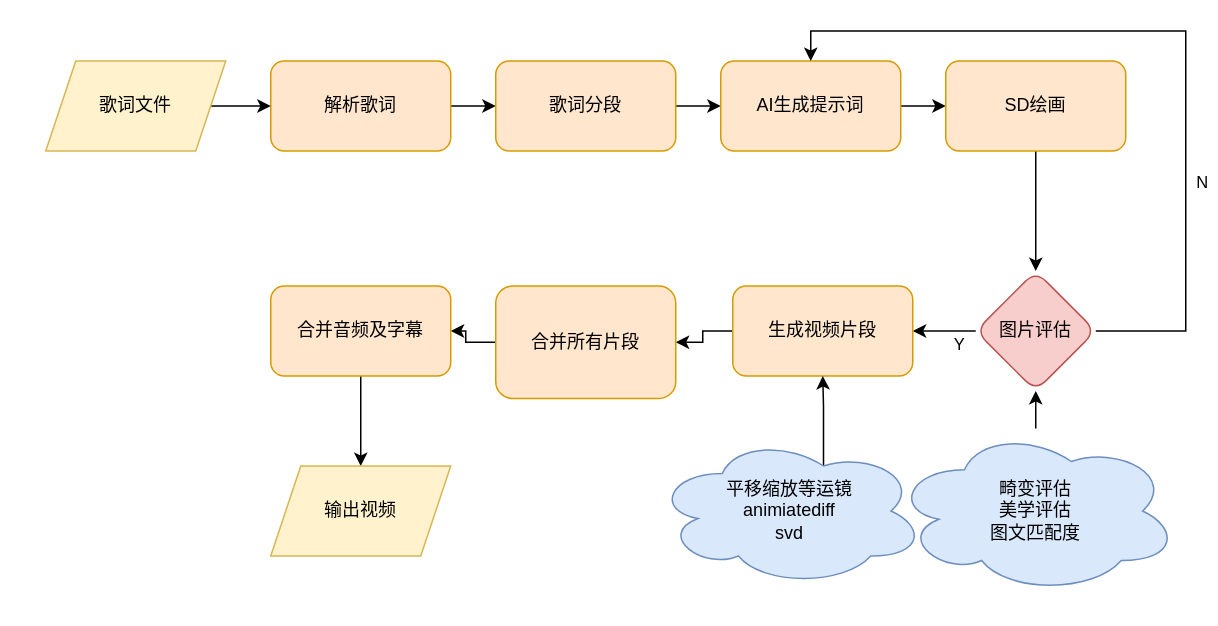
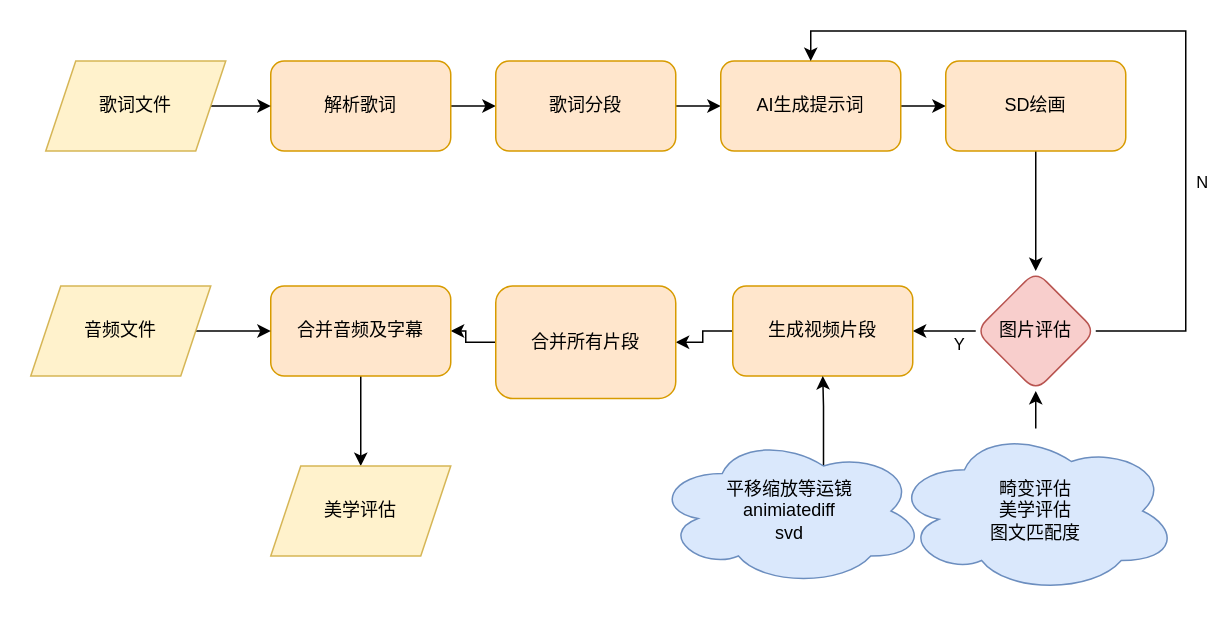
  <mxCell id="0" />
  <mxCell id="1" parent="0" />
  <mxCell id="2" style="edgeStyle=orthogonalEdgeStyle;rounded=0;orthogonalLoop=1;jettySize=auto;html=1;exitX=1;exitY=0.5;exitDx=0;exitDy=0;entryX=0;entryY=0.5;entryDx=0;entryDy=0;" edge="1" parent="1" source="3" target="5"><mxGeometry relative="1" as="geometry" /></mxCell>
  <mxCell id="3" value="解析歌词" style="rounded=1;whiteSpace=wrap;html=1;fillColor=#ffe6cc;strokeColor=#d79b00;" vertex="1" parent="1"><mxGeometry x="180" y="40" width="120" height="60" as="geometry" /></mxCell>
  <mxCell id="4" style="edgeStyle=orthogonalEdgeStyle;rounded=0;orthogonalLoop=1;jettySize=auto;html=1;exitX=1;exitY=0.5;exitDx=0;exitDy=0;entryX=0;entryY=0.5;entryDx=0;entryDy=0;" edge="1" parent="1" source="5" target="7"><mxGeometry relative="1" as="geometry" /></mxCell>
  <mxCell id="5" value="歌词分段" style="rounded=1;whiteSpace=wrap;html=1;fillColor=#ffe6cc;strokeColor=#d79b00;" vertex="1" parent="1"><mxGeometry x="330" y="40" width="120" height="60" as="geometry" /></mxCell>
  <mxCell id="6" style="edgeStyle=orthogonalEdgeStyle;rounded=0;orthogonalLoop=1;jettySize=auto;html=1;exitX=1;exitY=0.5;exitDx=0;exitDy=0;entryX=0;entryY=0.5;entryDx=0;entryDy=0;" edge="1" parent="1" source="7" target="9"><mxGeometry relative="1" as="geometry" /></mxCell>
  <mxCell id="7" value="AI生成提示词" style="rounded=1;whiteSpace=wrap;html=1;fillColor=#ffe6cc;strokeColor=#d79b00;" vertex="1" parent="1"><mxGeometry x="480" y="40" width="120" height="60" as="geometry" /></mxCell>
  <mxCell id="8" value="" style="edgeStyle=orthogonalEdgeStyle;rounded=0;orthogonalLoop=1;jettySize=auto;html=1;" edge="1" parent="1" source="9" target="14"><mxGeometry relative="1" as="geometry" /></mxCell>
  <mxCell id="9" value="SD绘画" style="rounded=1;whiteSpace=wrap;html=1;fillColor=#ffe6cc;strokeColor=#d79b00;" vertex="1" parent="1"><mxGeometry x="630" y="40" width="120" height="60" as="geometry" /></mxCell>
  <mxCell id="10" value="" style="edgeStyle=orthogonalEdgeStyle;rounded=0;orthogonalLoop=1;jettySize=auto;html=1;" edge="1" parent="1" source="14" target="16"><mxGeometry relative="1" as="geometry" /></mxCell>
  <mxCell id="11" value="Y" style="edgeLabel;html=1;align=center;verticalAlign=middle;resizable=0;points=[];" vertex="1" connectable="0" parent="10"><mxGeometry x="-0.44" y="4" relative="1" as="geometry"><mxPoint y="4" as="offset" /></mxGeometry></mxCell>
  <mxCell id="12" style="edgeStyle=orthogonalEdgeStyle;rounded=0;orthogonalLoop=1;jettySize=auto;html=1;exitX=1;exitY=0.5;exitDx=0;exitDy=0;entryX=0.5;entryY=0;entryDx=0;entryDy=0;" edge="1" parent="1" source="14" target="7"><mxGeometry relative="1" as="geometry"><Array as="points"><mxPoint x="790" y="220" /><mxPoint x="790" y="20" /><mxPoint x="540" y="20" /></Array></mxGeometry></mxCell>
  <mxCell id="13" value="N" style="edgeLabel;html=1;align=center;verticalAlign=middle;resizable=0;points=[];" vertex="1" connectable="0" parent="12"><mxGeometry x="-0.377" relative="1" as="geometry"><mxPoint x="10" y="5" as="offset" /></mxGeometry></mxCell>
  <mxCell id="14" value="图片评估" style="rhombus;whiteSpace=wrap;html=1;rounded=1;fillColor=#f8cecc;strokeColor=#b85450;" vertex="1" parent="1"><mxGeometry x="650" y="180" width="80" height="80" as="geometry" /></mxCell>
  <mxCell id="15" value="" style="edgeStyle=orthogonalEdgeStyle;rounded=0;orthogonalLoop=1;jettySize=auto;html=1;" edge="1" parent="1" source="16" target="18"><mxGeometry relative="1" as="geometry" /></mxCell>
  <mxCell id="16" value="生成视频片段" style="whiteSpace=wrap;html=1;rounded=1;fillColor=#ffe6cc;strokeColor=#d79b00;" vertex="1" parent="1"><mxGeometry x="488" y="190" width="120" height="60" as="geometry" /></mxCell>
  <mxCell id="17" value="" style="edgeStyle=orthogonalEdgeStyle;rounded=0;orthogonalLoop=1;jettySize=auto;html=1;" edge="1" parent="1" source="18" target="20"><mxGeometry relative="1" as="geometry" /></mxCell>
  <mxCell id="18" value="合并所有片段" style="whiteSpace=wrap;html=1;rounded=1;fillColor=#ffe6cc;strokeColor=#d79b00;" vertex="1" parent="1"><mxGeometry x="330" y="190" width="120" height="75" as="geometry" /></mxCell>
  <mxCell id="19" style="edgeStyle=orthogonalEdgeStyle;rounded=0;orthogonalLoop=1;jettySize=auto;html=1;exitX=0.5;exitY=1;exitDx=0;exitDy=0;entryX=0.5;entryY=0;entryDx=0;entryDy=0;" edge="1" parent="1" source="20" target="29"><mxGeometry relative="1" as="geometry" /></mxCell>
  <mxCell id="20" value="合并音频及字幕" style="whiteSpace=wrap;html=1;rounded=1;fillColor=#ffe6cc;strokeColor=#d79b00;" vertex="1" parent="1"><mxGeometry x="180" y="190" width="120" height="60" as="geometry" /></mxCell>
  <mxCell id="21" style="edgeStyle=orthogonalEdgeStyle;rounded=0;orthogonalLoop=1;jettySize=auto;html=1;exitX=1;exitY=0.5;exitDx=0;exitDy=0;entryX=0;entryY=0.5;entryDx=0;entryDy=0;" edge="1" parent="1" source="22" target="3"><mxGeometry relative="1" as="geometry" /></mxCell>
  <mxCell id="22" value="歌词文件" style="shape=parallelogram;perimeter=parallelogramPerimeter;whiteSpace=wrap;html=1;fixedSize=1;fillColor=#fff2cc;strokeColor=#d6b656;" vertex="1" parent="1"><mxGeometry x="30" y="40" width="120" height="60" as="geometry" /></mxCell>
+ <mxCell id="23" style="edgeStyle=orthogonalEdgeStyle;rounded=0;orthogonalLoop=1;jettySize=auto;html=1;exitX=1;exitY=0.5;exitDx=0;exitDy=0;" edge="1" parent="1" source="24" target="20"><mxGeometry relative="1" as="geometry" /></mxCell>
+ <mxCell id="24" value="音频文件" style="shape=parallelogram;perimeter=parallelogramPerimeter;whiteSpace=wrap;html=1;fixedSize=1;fillColor=#fff2cc;strokeColor=#d6b656;" vertex="1" parent="1"><mxGeometry x="20" y="190" width="120" height="60" as="geometry" /></mxCell>
  <mxCell id="25" style="edgeStyle=orthogonalEdgeStyle;rounded=0;orthogonalLoop=1;jettySize=auto;html=1;entryX=0.5;entryY=1;entryDx=0;entryDy=0;" edge="1" parent="1" source="26" target="14"><mxGeometry relative="1" as="geometry" /></mxCell>
  <mxCell id="26" value="畸变评估&lt;div&gt;美学评估&lt;/div&gt;&lt;div&gt;图文匹配度&lt;/div&gt;" style="ellipse;shape=cloud;whiteSpace=wrap;html=1;fillColor=#dae8fc;strokeColor=#6c8ebf;" vertex="1" parent="1"><mxGeometry x="595" y="285" width="190" height="110" as="geometry" /></mxCell>
  <mxCell id="27" style="edgeStyle=orthogonalEdgeStyle;rounded=0;orthogonalLoop=1;jettySize=auto;html=1;exitX=0.625;exitY=0.2;exitDx=0;exitDy=0;exitPerimeter=0;entryX=0.5;entryY=1;entryDx=0;entryDy=0;" edge="1" parent="1" source="28" target="16"><mxGeometry relative="1" as="geometry" /></mxCell>
  <mxCell id="28" value="平移缩放等运镜&lt;div&gt;animiatediff&lt;/div&gt;&lt;div&gt;svd&lt;/div&gt;" style="ellipse;shape=cloud;whiteSpace=wrap;html=1;fillColor=#dae8fc;strokeColor=#6c8ebf;" vertex="1" parent="1"><mxGeometry x="436" y="290" width="180" height="100" as="geometry" /></mxCell>
- <mxCell id="29" value="输出视频" style="shape=parallelogram;perimeter=parallelogramPerimeter;whiteSpace=wrap;html=1;fixedSize=1;fillColor=#fff2cc;strokeColor=#d6b656;" vertex="1" parent="1"><mxGeometry x="180" y="310" width="120" height="60" as="geometry" /></mxCell>
+ <mxCell id="29" value="美学评估" style="shape=parallelogram;perimeter=parallelogramPerimeter;whiteSpace=wrap;html=1;fixedSize=1;fillColor=#fff2cc;strokeColor=#d6b656;" vertex="1" parent="1"><mxGeometry x="180" y="310" width="120" height="60" as="geometry" /></mxCell>
